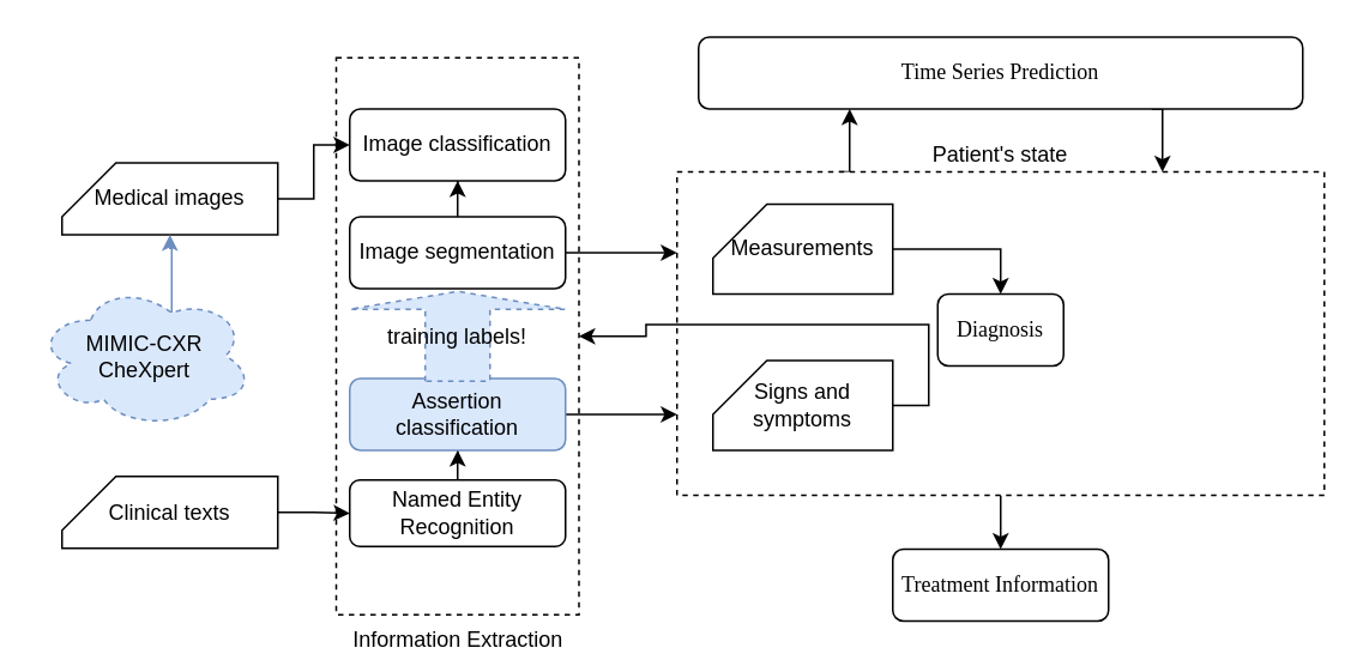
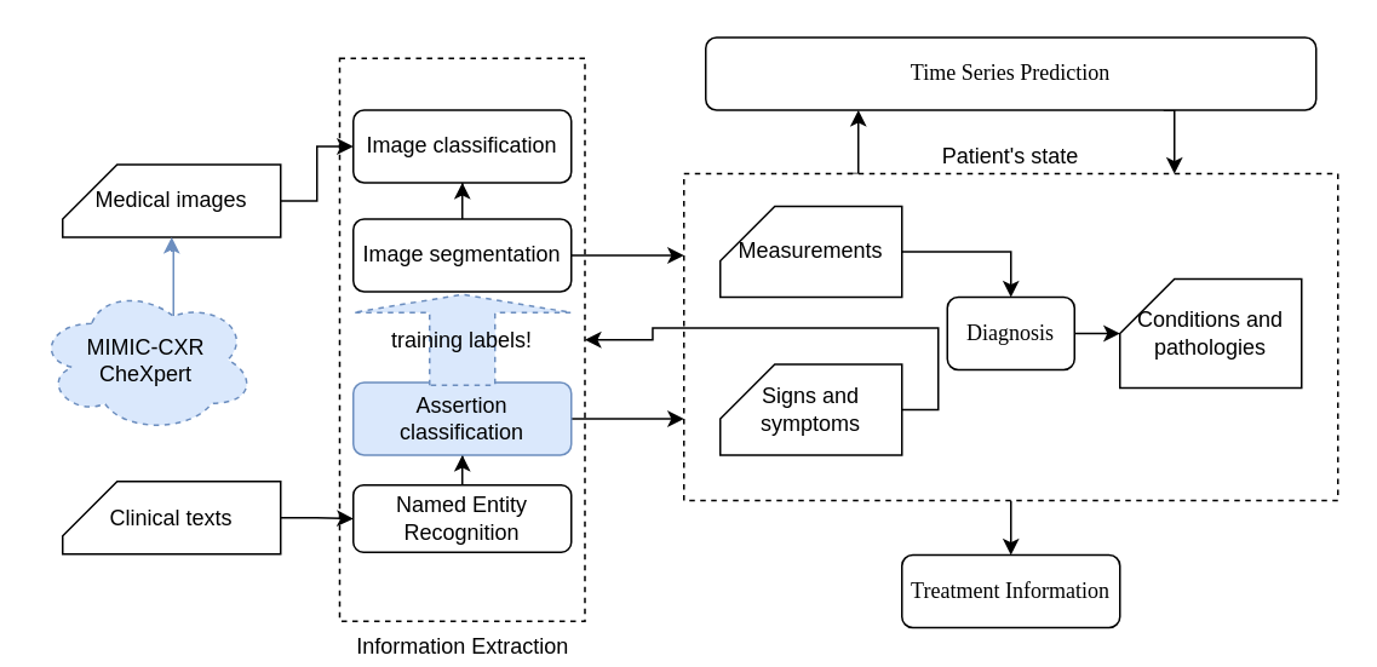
  <mxCell id="0" />
  <mxCell id="1" parent="0" />
  <mxCell id="2" value="Information Extraction" style="rounded=0;whiteSpace=wrap;html=1;dashed=1;labelPosition=center;verticalLabelPosition=bottom;align=center;verticalAlign=top;" vertex="1" parent="1"><mxGeometry x="186.5" y="31.5" width="135" height="310" as="geometry" /></mxCell>
  <mxCell id="3" style="edgeStyle=orthogonalEdgeStyle;rounded=0;orthogonalLoop=1;jettySize=auto;html=1;exitX=0.25;exitY=0;exitDx=0;exitDy=0;entryX=0.25;entryY=1;entryDx=0;entryDy=0;strokeWidth=1;" edge="1" parent="1" source="5" target="9"><mxGeometry relative="1" as="geometry" /></mxCell>
  <mxCell id="4" style="edgeStyle=orthogonalEdgeStyle;rounded=0;orthogonalLoop=1;jettySize=auto;html=1;exitX=0.5;exitY=1;exitDx=0;exitDy=0;entryX=0.5;entryY=0;entryDx=0;entryDy=0;strokeWidth=1;" edge="1" parent="1" source="5" target="10"><mxGeometry relative="1" as="geometry" /></mxCell>
  <mxCell id="5" value="Patient's state" style="rounded=0;whiteSpace=wrap;html=1;dashed=1;align=center;labelPosition=center;verticalLabelPosition=top;verticalAlign=bottom;" vertex="1" parent="1"><mxGeometry x="376" y="95" width="360" height="180" as="geometry" /></mxCell>
+ <mxCell id="6" style="edgeStyle=orthogonalEdgeStyle;rounded=0;orthogonalLoop=1;jettySize=auto;html=1;exitX=1;exitY=0.5;exitDx=0;exitDy=0;entryX=0;entryY=0;entryDx=0;entryDy=30;entryPerimeter=0;" edge="1" parent="1" source="7" target="23"><mxGeometry relative="1" as="geometry" /></mxCell>
  <mxCell id="7" value="Diagnosis" style="rounded=1;whiteSpace=wrap;html=1;shadow=0;labelBackgroundColor=none;strokeColor=#000000;strokeWidth=1;fillColor=#ffffff;fontFamily=Verdana;fontSize=12;fontColor=#000000;align=center;" parent="1" vertex="1"><mxGeometry x="521" y="163" width="70" height="40" as="geometry" /></mxCell>
  <mxCell id="8" style="edgeStyle=orthogonalEdgeStyle;rounded=0;orthogonalLoop=1;jettySize=auto;html=1;exitX=0.75;exitY=1;exitDx=0;exitDy=0;entryX=0.75;entryY=0;entryDx=0;entryDy=0;strokeWidth=1;" edge="1" parent="1" source="9" target="5"><mxGeometry relative="1" as="geometry" /></mxCell>
  <mxCell id="9" value="Time Series Prediction" style="rounded=1;whiteSpace=wrap;html=1;shadow=0;labelBackgroundColor=none;strokeColor=#000000;strokeWidth=1;fillColor=#ffffff;fontFamily=Verdana;fontSize=12;fontColor=#000000;align=center;" vertex="1" parent="1"><mxGeometry x="388" y="20" width="336" height="40" as="geometry" /></mxCell>
  <mxCell id="10" value="Treatment Information" style="rounded=1;whiteSpace=wrap;html=1;shadow=0;labelBackgroundColor=none;strokeColor=#000000;strokeWidth=1;fillColor=#ffffff;fontFamily=Verdana;fontSize=12;fontColor=#000000;align=center;" vertex="1" parent="1"><mxGeometry x="496" y="305" width="120" height="40" as="geometry" /></mxCell>
  <mxCell id="11" value="Image classification" style="rounded=1;whiteSpace=wrap;html=1;" vertex="1" parent="1"><mxGeometry x="194" y="60" width="120" height="40" as="geometry" /></mxCell>
  <mxCell id="12" style="edgeStyle=orthogonalEdgeStyle;rounded=0;orthogonalLoop=1;jettySize=auto;html=1;exitX=0.5;exitY=0;exitDx=0;exitDy=0;" edge="1" parent="1" source="14" target="11"><mxGeometry relative="1" as="geometry" /></mxCell>
  <mxCell id="13" style="edgeStyle=orthogonalEdgeStyle;rounded=0;orthogonalLoop=1;jettySize=auto;html=1;entryX=0;entryY=0.25;entryDx=0;entryDy=0;strokeWidth=1;" edge="1" parent="1" source="14" target="5"><mxGeometry relative="1" as="geometry" /></mxCell>
  <mxCell id="14" value="Image segmentation" style="rounded=1;whiteSpace=wrap;html=1;" vertex="1" parent="1"><mxGeometry x="194" y="120" width="120" height="40" as="geometry" /></mxCell>
  <mxCell id="15" style="edgeStyle=orthogonalEdgeStyle;rounded=0;orthogonalLoop=1;jettySize=auto;html=1;entryX=0.5;entryY=1;entryDx=0;entryDy=0;strokeWidth=1;" edge="1" parent="1" source="16" target="18"><mxGeometry relative="1" as="geometry" /></mxCell>
  <mxCell id="16" value="Named Entity Recognition" style="rounded=1;whiteSpace=wrap;html=1;" vertex="1" parent="1"><mxGeometry x="194" y="266.5" width="120" height="37" as="geometry" /></mxCell>
  <mxCell id="17" style="edgeStyle=orthogonalEdgeStyle;rounded=0;orthogonalLoop=1;jettySize=auto;html=1;entryX=0;entryY=0.75;entryDx=0;entryDy=0;strokeWidth=1;" edge="1" parent="1" source="18" target="5"><mxGeometry relative="1" as="geometry" /></mxCell>
  <mxCell id="18" value="Assertion classification" style="rounded=1;whiteSpace=wrap;html=1;fillColor=#dae8fc;strokeColor=#6c8ebf;" vertex="1" parent="1"><mxGeometry x="194" y="210" width="120" height="40" as="geometry" /></mxCell>
  <mxCell id="19" style="edgeStyle=orthogonalEdgeStyle;rounded=0;orthogonalLoop=1;jettySize=auto;html=1;exitX=1;exitY=0.5;exitDx=0;exitDy=0;exitPerimeter=0;" edge="1" parent="1" source="20" target="2"><mxGeometry relative="1" as="geometry" /></mxCell>
  <mxCell id="20" value="Signs and symptoms" style="shape=card;whiteSpace=wrap;html=1;" vertex="1" parent="1"><mxGeometry x="396" y="200" width="100" height="50" as="geometry" /></mxCell>
  <mxCell id="21" style="edgeStyle=orthogonalEdgeStyle;rounded=0;orthogonalLoop=1;jettySize=auto;html=1;exitX=1;exitY=0.5;exitDx=0;exitDy=0;exitPerimeter=0;entryX=0.5;entryY=0;entryDx=0;entryDy=0;" edge="1" parent="1" source="22" target="7"><mxGeometry relative="1" as="geometry" /></mxCell>
  <mxCell id="22" value="Measurements" style="shape=card;whiteSpace=wrap;html=1;" vertex="1" parent="1"><mxGeometry x="396" y="113" width="100" height="50" as="geometry" /></mxCell>
+ <mxCell id="23" value="Conditions and pathologies" style="shape=card;whiteSpace=wrap;html=1;" vertex="1" parent="1"><mxGeometry x="616" y="153" width="100" height="60" as="geometry" /></mxCell>
  <mxCell id="24" style="edgeStyle=orthogonalEdgeStyle;rounded=0;orthogonalLoop=1;jettySize=auto;html=1;entryX=0;entryY=0.5;entryDx=0;entryDy=0;" edge="1" parent="1" source="25" target="11"><mxGeometry relative="1" as="geometry" /></mxCell>
  <mxCell id="25" value="Medical images" style="shape=card;whiteSpace=wrap;html=1;" vertex="1" parent="1"><mxGeometry x="34" y="90" width="120" height="40" as="geometry" /></mxCell>
  <mxCell id="26" style="edgeStyle=orthogonalEdgeStyle;rounded=0;orthogonalLoop=1;jettySize=auto;html=1;entryX=0;entryY=0.5;entryDx=0;entryDy=0;" edge="1" parent="1" source="27" target="16"><mxGeometry relative="1" as="geometry" /></mxCell>
  <mxCell id="27" value="Clinical texts" style="shape=card;whiteSpace=wrap;html=1;" vertex="1" parent="1"><mxGeometry x="34" y="264.5" width="120" height="40" as="geometry" /></mxCell>
  <mxCell id="28" style="edgeStyle=orthogonalEdgeStyle;rounded=0;orthogonalLoop=1;jettySize=auto;html=1;exitX=0.5;exitY=1;exitDx=0;exitDy=0;exitPerimeter=0;" edge="1" parent="1" source="25" target="25"><mxGeometry relative="1" as="geometry" /></mxCell>
  <mxCell id="29" value="training labels!" style="shape=singleArrow;direction=north;whiteSpace=wrap;html=1;dashed=1;fillColor=#dae8fc;strokeColor=#6c8ebf;" vertex="1" parent="1"><mxGeometry x="194" y="161.5" width="120" height="50" as="geometry" /></mxCell>
  <mxCell id="30" style="edgeStyle=orthogonalEdgeStyle;rounded=0;orthogonalLoop=1;jettySize=auto;html=1;exitX=0.625;exitY=0.2;exitDx=0;exitDy=0;exitPerimeter=0;entryX=0.5;entryY=1;entryDx=0;entryDy=0;entryPerimeter=0;strokeWidth=1;fillColor=#dae8fc;strokeColor=#6c8ebf;" edge="1" parent="1" source="31" target="25"><mxGeometry relative="1" as="geometry" /></mxCell>
  <mxCell id="31" value="MIMIC-CXR&lt;br&gt;CheXpert" style="ellipse;shape=cloud;whiteSpace=wrap;html=1;dashed=1;fillColor=#dae8fc;strokeColor=#6c8ebf;" vertex="1" parent="1"><mxGeometry x="20" y="157.5" width="120" height="80" as="geometry" /></mxCell>
